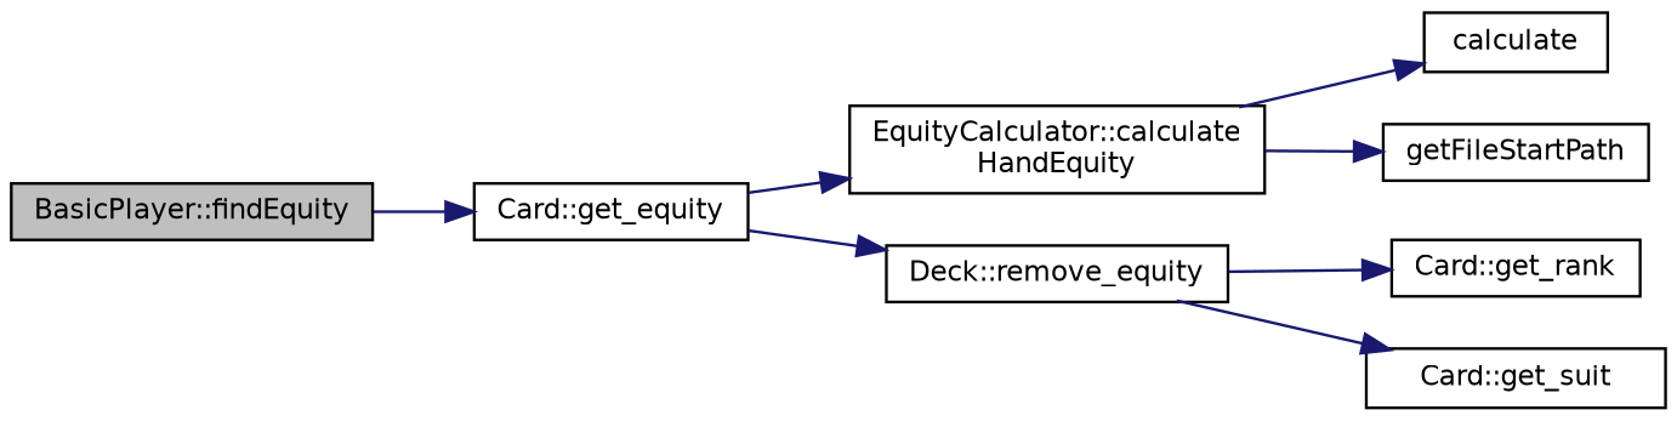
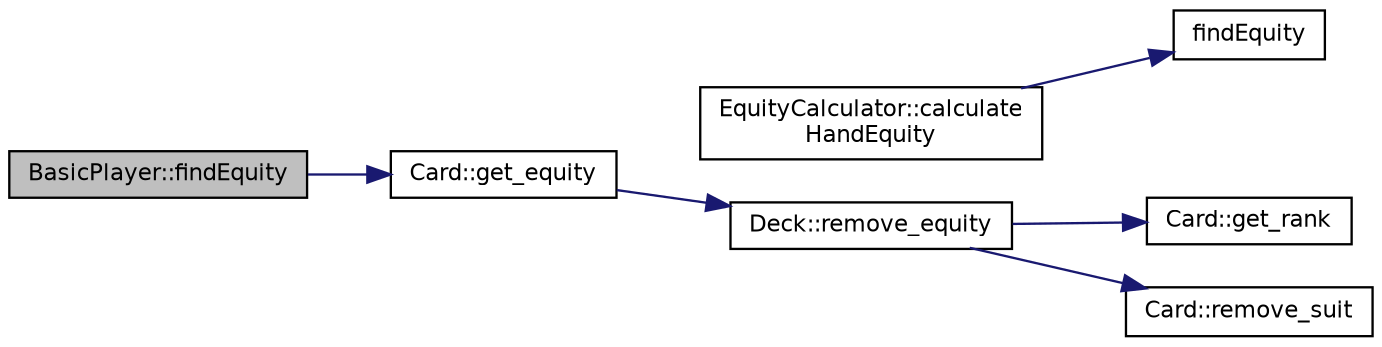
  digraph {
    rankdir=LR
    node [color=black fillcolor=white fontname=Helvetica fontsize=10 shape=record style=filled]
    edge [color=midnightblue fontname=Helvetica fontsize=10 labelfontname=Helvetica labelfontsize=10 style=solid]
    n1 [fillcolor=grey75 fontcolor=black height=0.2 label="BasicPlayer::findEquity" width=0.4]
    n2 [height=0.2 label="Card::get_equity" width=0.4]
    n3 [height=0.2 label="EquityCalculator::calculate\lHandEquity" width=0.4]
    n4 [height=0.2 label="Deck::remove_equity" width=0.4]
-   n5 [height=0.2 label=calculate width=0.4]
-   n6 [height=0.2 label=getFileStartPath width=0.4]
+   n5 [height=0.2 label=findEquity width=0.4]
    n7 [height=0.2 label="Card::get_rank" width=0.4]
-   n8 [height=0.2 label="Card::get_suit" width=0.4]
+   n8 [height=0.2 label="Card::remove_suit" width=0.4]
    n1 -> n2
-   n2 -> n3
    n2 -> n4
    n3 -> n5
-   n3 -> n6
    n4 -> n7
    n4 -> n8
  }
